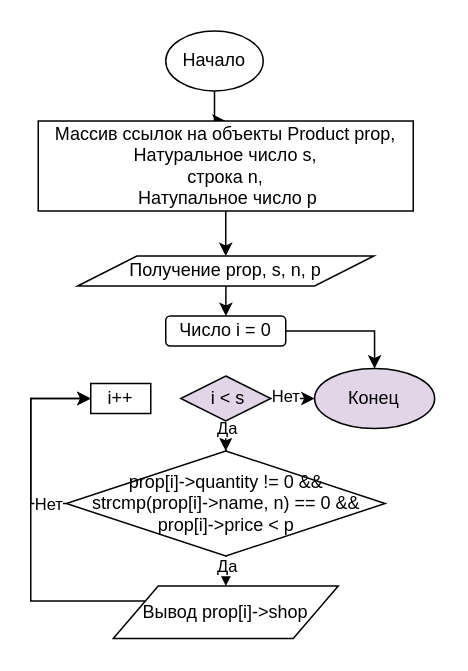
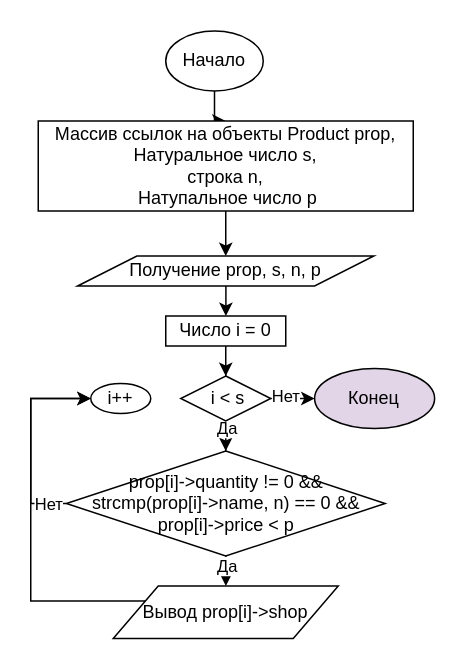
  <mxCell id="0" />
  <mxCell id="1" parent="0" />
  <mxCell id="2" style="edgeStyle=orthogonalEdgeStyle;rounded=0;orthogonalLoop=1;jettySize=auto;html=1;entryX=0.5;entryY=0;entryDx=0;entryDy=0;" edge="1" parent="1" source="3" target="6"><mxGeometry relative="1" as="geometry" /></mxCell>
  <mxCell id="3" value="Начало" style="ellipse;whiteSpace=wrap;html=1;" vertex="1" parent="1"><mxGeometry x="110" y="20" width="65" height="40" as="geometry" /></mxCell>
  <mxCell id="4" value="Конец" style="ellipse;whiteSpace=wrap;html=1;fillColor=#e1d5e7;" vertex="1" parent="1"><mxGeometry x="209.24" y="245" width="80" height="40" as="geometry" /></mxCell>
  <mxCell id="5" style="edgeStyle=orthogonalEdgeStyle;rounded=0;orthogonalLoop=1;jettySize=auto;html=1;entryX=0.5;entryY=0;entryDx=0;entryDy=0;" edge="1" parent="1" source="6" target="13"><mxGeometry relative="1" as="geometry" /></mxCell>
  <mxCell id="6" value="Массив ссылок на объекты Product prop,&lt;br&gt;Натуральное число s, &lt;br&gt;строка n,&lt;br&gt;&amp;nbsp;Натупальное число p" style="rounded=0;whiteSpace=wrap;html=1;" vertex="1" parent="1"><mxGeometry x="25" y="80" width="250" height="60" as="geometry" /></mxCell>
  <mxCell id="7" style="edgeStyle=orthogonalEdgeStyle;rounded=0;orthogonalLoop=1;jettySize=auto;html=1;entryX=0;entryY=0.5;entryDx=0;entryDy=0;" edge="1" parent="1" source="11" target="4"><mxGeometry relative="1" as="geometry" /></mxCell>
  <mxCell id="8" value="Нет" style="edgeLabel;html=1;align=center;verticalAlign=middle;resizable=0;points=[];" vertex="1" connectable="0" parent="7"><mxGeometry x="0.223" y="2" relative="1" as="geometry"><mxPoint as="offset" /></mxGeometry></mxCell>
  <mxCell id="9" style="edgeStyle=orthogonalEdgeStyle;rounded=0;orthogonalLoop=1;jettySize=auto;html=1;entryX=0.5;entryY=0;entryDx=0;entryDy=0;" edge="1" parent="1" source="11" target="21"><mxGeometry relative="1" as="geometry" /></mxCell>
  <mxCell id="10" value="Да" style="edgeLabel;html=1;align=center;verticalAlign=middle;resizable=0;points=[];" vertex="1" connectable="0" parent="9"><mxGeometry x="0.581" relative="1" as="geometry"><mxPoint y="-2.62" as="offset" /></mxGeometry></mxCell>
- <mxCell id="11" value="&amp;nbsp;i &amp;lt; s" style="rhombus;whiteSpace=wrap;html=1;fillColor=#e1d5e7;" vertex="1" parent="1"><mxGeometry x="120" y="250" width="60" height="30" as="geometry" /></mxCell>
+ <mxCell id="11" value="&amp;nbsp;i &amp;lt; s" style="rhombus;whiteSpace=wrap;html=1;" vertex="1" parent="1"><mxGeometry x="120" y="250" width="60" height="30" as="geometry" /></mxCell>
  <mxCell id="12" style="edgeStyle=orthogonalEdgeStyle;rounded=0;orthogonalLoop=1;jettySize=auto;html=1;entryX=0.5;entryY=0;entryDx=0;entryDy=0;" edge="1" parent="1" source="13" target="15"><mxGeometry relative="1" as="geometry" /></mxCell>
  <mxCell id="13" value="Получение&amp;nbsp;prop, s, n, p" style="shape=parallelogram;perimeter=parallelogramPerimeter;whiteSpace=wrap;html=1;" vertex="1" parent="1"><mxGeometry x="51.25" y="170" width="197.5" height="20" as="geometry" /></mxCell>
- <mxCell id="14" style="edgeStyle=orthogonalEdgeStyle;rounded=0;orthogonalLoop=1;jettySize=auto;html=1;" edge="1" parent="1" source="15" target="4"><mxGeometry relative="1" as="geometry" /></mxCell>
- <mxCell id="15" value="Число i = 0" style="whiteSpace=wrap;html=1;rounded=1;" vertex="1" parent="1"><mxGeometry x="110" y="210" width="80" height="20" as="geometry" /></mxCell>
- <mxCell id="16" value="i++" style="rounded=0;whiteSpace=wrap;html=1;" vertex="1" parent="1"><mxGeometry x="60" y="255" width="40" height="20" as="geometry" /></mxCell>
+ <mxCell id="14" style="edgeStyle=orthogonalEdgeStyle;rounded=0;orthogonalLoop=1;jettySize=auto;html=1;" edge="1" parent="1" source="15" target="11"><mxGeometry relative="1" as="geometry" /></mxCell>
+ <mxCell id="15" value="Число i = 0" style="rounded=0;whiteSpace=wrap;html=1;" vertex="1" parent="1"><mxGeometry x="110" y="210" width="80" height="20" as="geometry" /></mxCell>
+ <mxCell id="16" value="i++" style="ellipse;whiteSpace=wrap;html=1;" vertex="1" parent="1"><mxGeometry x="60" y="255" width="40" height="20" as="geometry" /></mxCell>
  <mxCell id="17" style="edgeStyle=orthogonalEdgeStyle;rounded=0;orthogonalLoop=1;jettySize=auto;html=1;entryX=0;entryY=0.5;entryDx=0;entryDy=0;" edge="1" parent="1" source="21" target="16"><mxGeometry relative="1" as="geometry"><Array as="points"><mxPoint x="20" y="335" /><mxPoint x="20" y="265" /></Array></mxGeometry></mxCell>
  <mxCell id="18" value="Нет" style="edgeLabel;html=1;align=center;verticalAlign=middle;resizable=0;points=[];" vertex="1" connectable="0" parent="17"><mxGeometry x="-0.827" relative="1" as="geometry"><mxPoint as="offset" /></mxGeometry></mxCell>
  <mxCell id="19" style="edgeStyle=orthogonalEdgeStyle;rounded=0;orthogonalLoop=1;jettySize=auto;html=1;entryX=0.5;entryY=0;entryDx=0;entryDy=0;" edge="1" parent="1" source="21" target="23"><mxGeometry relative="1" as="geometry" /></mxCell>
  <mxCell id="20" value="Да" style="edgeLabel;html=1;align=center;verticalAlign=middle;resizable=0;points=[];" vertex="1" connectable="0" parent="19"><mxGeometry x="-0.52" relative="1" as="geometry"><mxPoint y="2" as="offset" /></mxGeometry></mxCell>
  <mxCell id="21" value="prop[i]-&amp;gt;quantity != 0 &amp;amp;&amp;amp;&lt;br&gt;strcmp(prop[i]-&amp;gt;name, n) == 0 &amp;amp;&amp;amp; &lt;br&gt;prop[i]-&amp;gt;price &amp;lt; p" style="rhombus;whiteSpace=wrap;html=1;" vertex="1" parent="1"><mxGeometry x="43.75" y="300" width="212.5" height="70" as="geometry" /></mxCell>
  <mxCell id="22" style="edgeStyle=orthogonalEdgeStyle;rounded=0;orthogonalLoop=1;jettySize=auto;html=1;entryX=0;entryY=0.5;entryDx=0;entryDy=0;" edge="1" parent="1" source="23" target="16"><mxGeometry relative="1" as="geometry"><Array as="points"><mxPoint x="20" y="400" /><mxPoint x="20" y="265" /></Array></mxGeometry></mxCell>
  <mxCell id="23" value="Вывод&amp;nbsp;prop[i]-&amp;gt;shop" style="shape=parallelogram;perimeter=parallelogramPerimeter;whiteSpace=wrap;html=1;" vertex="1" parent="1"><mxGeometry x="75" y="390" width="150" height="35" as="geometry" /></mxCell>
